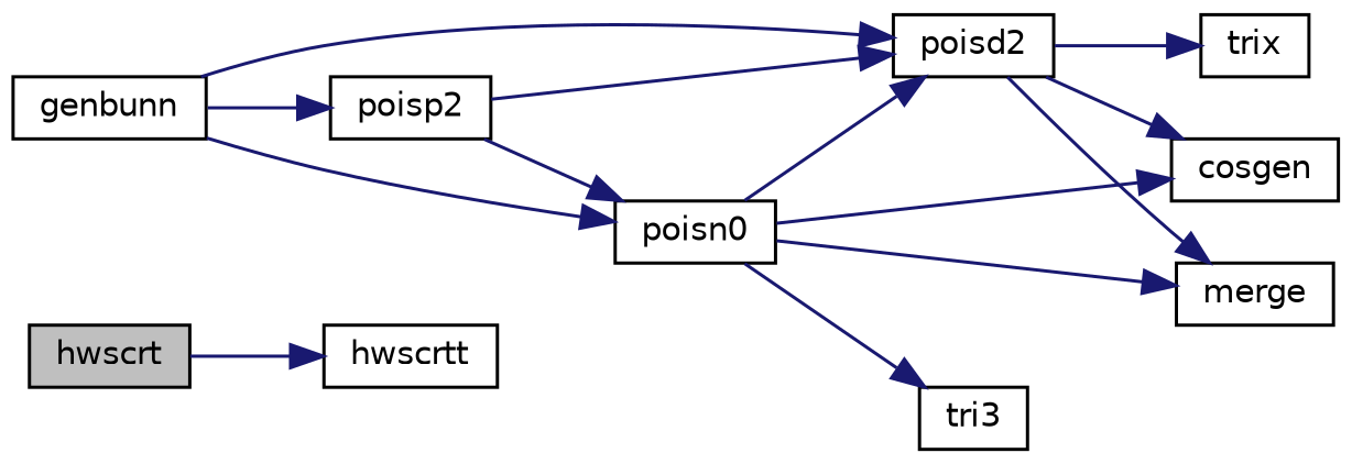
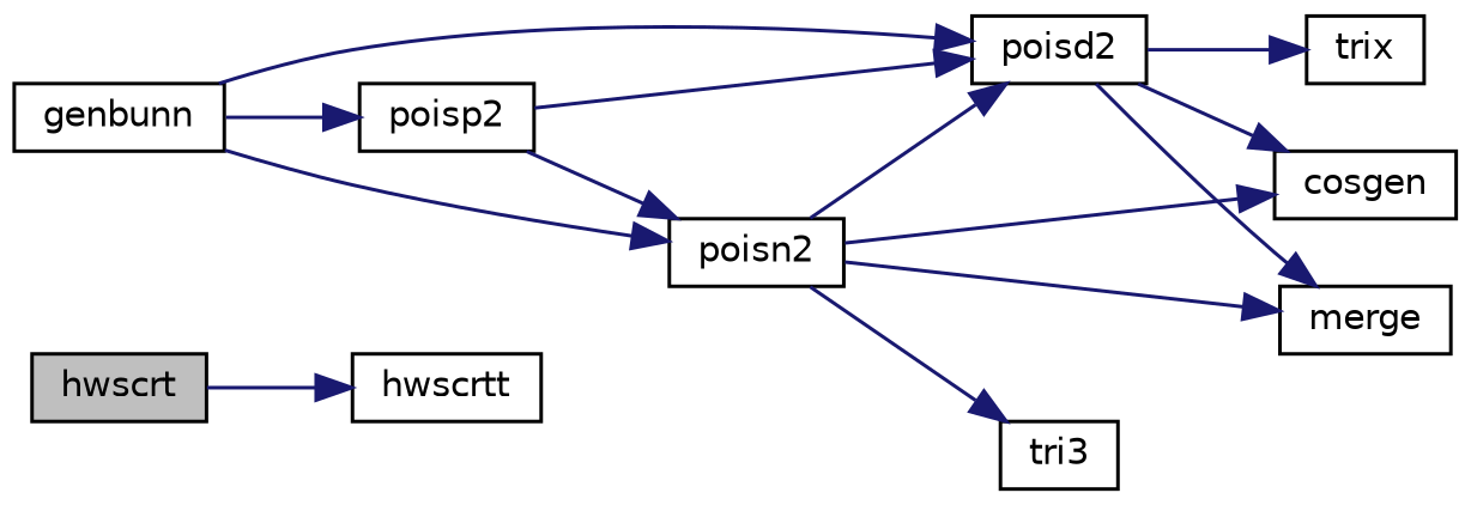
  digraph {
    rankdir=LR
    node [color=black fillcolor=white fontname=Helvetica fontsize=10 shape=record style=filled]
    edge [color=midnightblue fontname=Helvetica fontsize=10 labelfontname=Helvetica labelfontsize=10 style=solid]
    n1 [fillcolor=grey75 fontcolor=black height=0.2 label=hwscrt width=0.4]
    n2 [height=0.2 label=hwscrtt width=0.4]
    n3 [height=0.2 label=genbunn width=0.4]
    n4 [height=0.2 label=poisp2 width=0.4]
    n5 [height=0.2 label=poisd2 width=0.4]
-   n6 [height=0.2 label=poisn0 width=0.4]
+   n6 [height=0.2 label=poisn2 width=0.4]
    n7 [height=0.2 label=trix width=0.4]
    n8 [height=0.2 label=cosgen width=0.4]
    n9 [height=0.2 label=merge width=0.4]
    n10 [height=0.2 label=tri3 width=0.4]
    n1 -> n2
    n3 -> n4
    n3 -> n5
    n3 -> n6
    n4 -> n5
    n4 -> n6
    n5 -> n7
    n5 -> n8
    n5 -> n9
    n6 -> n5
    n6 -> n8
    n6 -> n9
    n6 -> n10
  }
